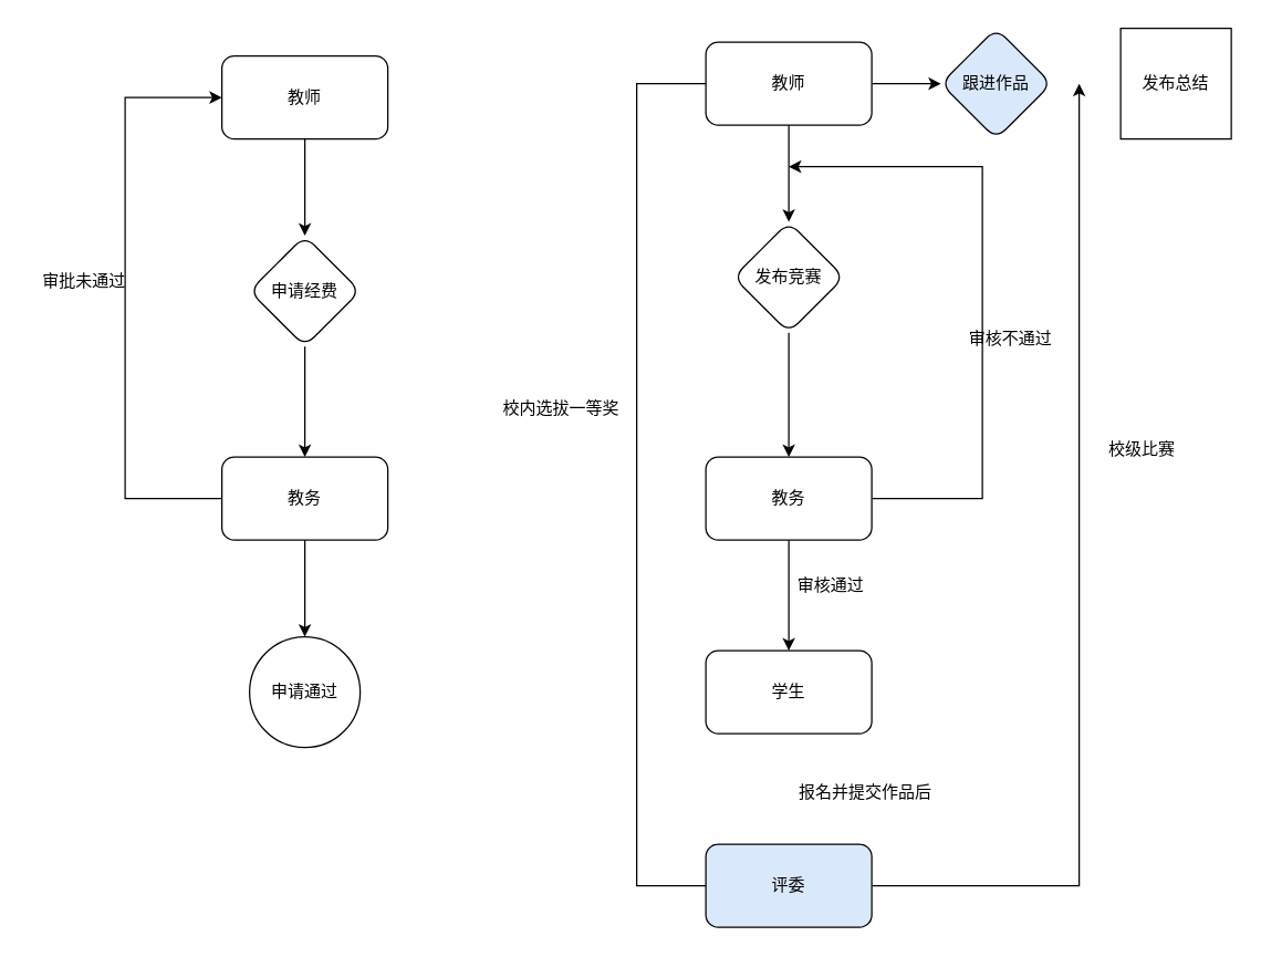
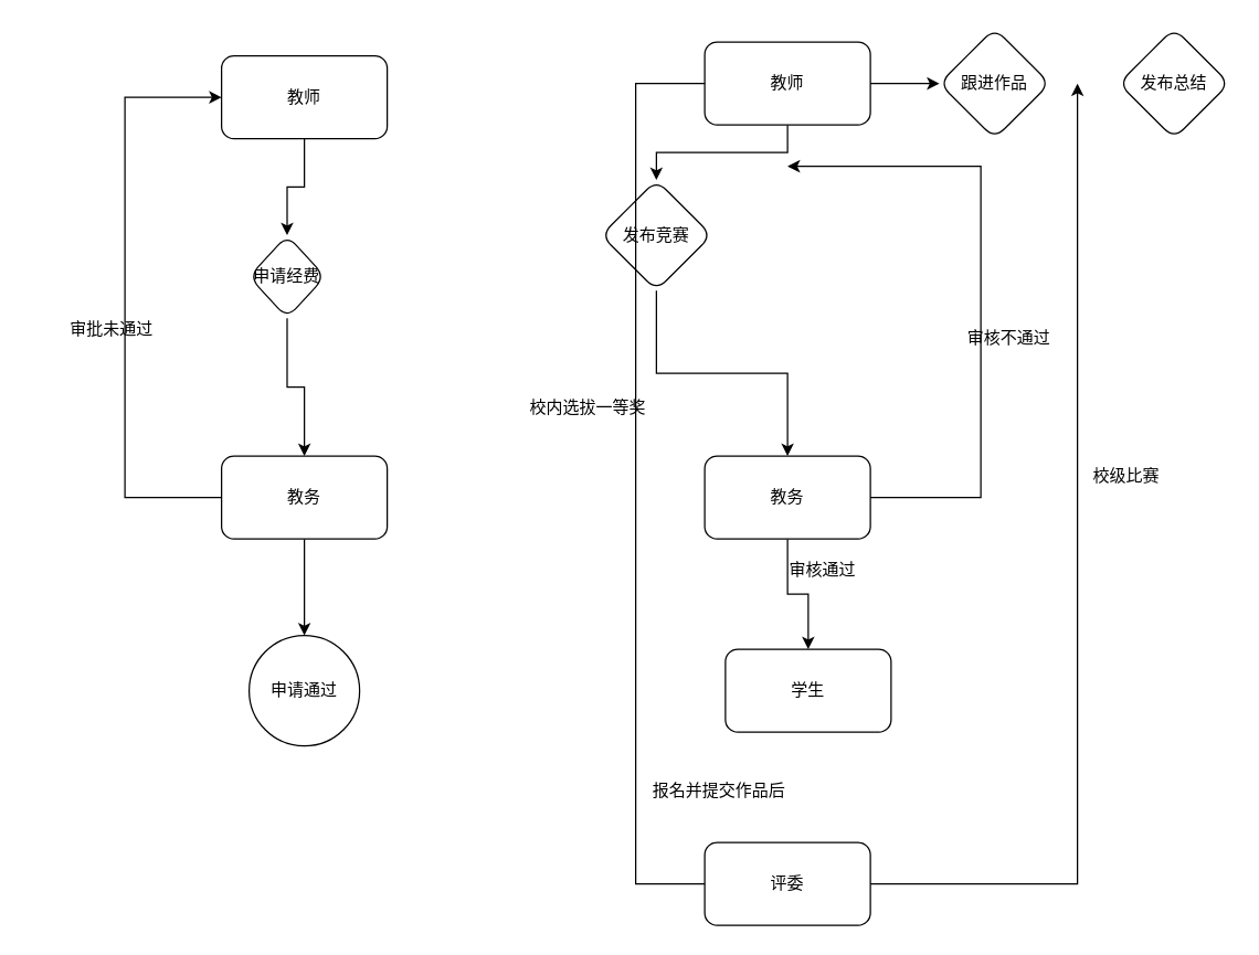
  <mxCell id="0" />
  <mxCell id="1" parent="0" />
  <mxCell id="2" value="" style="edgeStyle=orthogonalEdgeStyle;rounded=0;orthogonalLoop=1;jettySize=auto;html=1;" edge="1" parent="1" source="3" target="5"><mxGeometry relative="1" as="geometry" /></mxCell>
  <mxCell id="3" value="教师" style="rounded=1;whiteSpace=wrap;html=1;" vertex="1" parent="1"><mxGeometry x="510" y="30" width="120" height="60" as="geometry" /></mxCell>
  <mxCell id="4" value="" style="edgeStyle=orthogonalEdgeStyle;rounded=0;orthogonalLoop=1;jettySize=auto;html=1;" edge="1" parent="1" source="5" target="7"><mxGeometry relative="1" as="geometry" /></mxCell>
- <mxCell id="5" value="发布竞赛" style="rhombus;whiteSpace=wrap;html=1;rounded=1;" vertex="1" parent="1"><mxGeometry x="530" y="160" width="80" height="80" as="geometry" /></mxCell>
+ <mxCell id="5" value="发布竞赛" style="rhombus;whiteSpace=wrap;html=1;rounded=1;" vertex="1" parent="1"><mxGeometry x="435" y="130" width="80" height="80" as="geometry" /></mxCell>
  <mxCell id="6" value="" style="edgeStyle=orthogonalEdgeStyle;rounded=0;orthogonalLoop=1;jettySize=auto;html=1;" edge="1" parent="1" source="7" target="8"><mxGeometry relative="1" as="geometry" /></mxCell>
  <mxCell id="7" value="教务" style="rounded=1;whiteSpace=wrap;html=1;" vertex="1" parent="1"><mxGeometry x="510" y="330" width="120" height="60" as="geometry" /></mxCell>
- <mxCell id="8" value="学生" style="rounded=1;whiteSpace=wrap;html=1;" vertex="1" parent="1"><mxGeometry x="510" y="470" width="120" height="60" as="geometry" /></mxCell>
- <mxCell id="9" value="评委" style="rounded=1;whiteSpace=wrap;html=1;fillColor=#dae8fc;" vertex="1" parent="1"><mxGeometry x="510" y="610" width="120" height="60" as="geometry" /></mxCell>
- <mxCell id="10" value="审核通过" style="text;html=1;align=center;verticalAlign=middle;resizable=0;points=[];autosize=1;strokeColor=none;fillColor=none;" vertex="1" parent="1"><mxGeometry x="565" y="408" width="70" height="30" as="geometry" /></mxCell>
- <mxCell id="11" value="报名并提交作品后" style="text;html=1;align=center;verticalAlign=middle;resizable=0;points=[];autosize=1;strokeColor=none;fillColor=none;" vertex="1" parent="1"><mxGeometry x="565" y="558" width="120" height="30" as="geometry" /></mxCell>
+ <mxCell id="8" value="学生" style="rounded=1;whiteSpace=wrap;html=1;" vertex="1" parent="1"><mxGeometry x="525" y="470" width="120" height="60" as="geometry" /></mxCell>
+ <mxCell id="9" value="评委" style="rounded=1;whiteSpace=wrap;html=1;" vertex="1" parent="1"><mxGeometry x="510" y="610" width="120" height="60" as="geometry" /></mxCell>
+ <mxCell id="10" value="审核通过" style="text;html=1;align=center;verticalAlign=middle;resizable=0;points=[];autosize=1;strokeColor=none;fillColor=none;" vertex="1" parent="1"><mxGeometry x="560" y="398" width="70" height="30" as="geometry" /></mxCell>
+ <mxCell id="11" value="报名并提交作品后" style="text;html=1;align=center;verticalAlign=middle;resizable=0;points=[];autosize=1;strokeColor=none;fillColor=none;" vertex="1" parent="1"><mxGeometry x="460" y="558" width="120" height="30" as="geometry" /></mxCell>
  <mxCell id="12" value="" style="endArrow=classic;html=1;rounded=0;" edge="1" parent="1"><mxGeometry width="50" height="50" relative="1" as="geometry"><mxPoint x="630" y="360" as="sourcePoint" /><mxPoint x="570" y="120" as="targetPoint" /><Array as="points"><mxPoint x="710" y="360" /><mxPoint x="710" y="120" /></Array></mxGeometry></mxCell>
  <mxCell id="13" value="审核不通过" style="text;html=1;align=center;verticalAlign=middle;resizable=0;points=[];autosize=1;strokeColor=none;fillColor=none;" vertex="1" parent="1"><mxGeometry x="690" y="230" width="80" height="30" as="geometry" /></mxCell>
- <mxCell id="14" value="校内选拔一等奖" style="text;html=1;align=center;verticalAlign=middle;resizable=0;points=[];autosize=1;strokeColor=none;fillColor=none;" vertex="1" parent="1"><mxGeometry x="350" y="280" width="110" height="30" as="geometry" /></mxCell>
+ <mxCell id="14" value="校内选拔一等奖" style="text;html=1;align=center;verticalAlign=middle;resizable=0;points=[];autosize=1;strokeColor=none;fillColor=none;" vertex="1" parent="1"><mxGeometry x="370" y="280" width="110" height="30" as="geometry" /></mxCell>
  <mxCell id="15" value="" style="endArrow=none;html=1;rounded=0;exitX=0;exitY=0.5;exitDx=0;exitDy=0;" edge="1" parent="1" source="9"><mxGeometry width="50" height="50" relative="1" as="geometry"><mxPoint x="470" y="470" as="sourcePoint" /><mxPoint x="510" y="60" as="targetPoint" /><Array as="points"><mxPoint x="460" y="640" /><mxPoint x="460" y="60" /></Array></mxGeometry></mxCell>
  <mxCell id="16" value="" style="endArrow=classic;html=1;rounded=0;" edge="1" parent="1"><mxGeometry width="50" height="50" relative="1" as="geometry"><mxPoint x="630" y="60" as="sourcePoint" /><mxPoint x="680" y="60" as="targetPoint" /></mxGeometry></mxCell>
- <mxCell id="17" value="发布总结" style="whiteSpace=wrap;html=1;rounded=0;" vertex="1" parent="1"><mxGeometry x="810" y="20" width="80" height="80" as="geometry" /></mxCell>
+ <mxCell id="17" value="发布总结" style="rhombus;whiteSpace=wrap;html=1;rounded=1;" vertex="1" parent="1"><mxGeometry x="810" y="20" width="80" height="80" as="geometry" /></mxCell>
  <mxCell id="18" value="" style="endArrow=classic;html=1;rounded=0;" edge="1" parent="1"><mxGeometry width="50" height="50" relative="1" as="geometry"><mxPoint x="630" y="640" as="sourcePoint" /><mxPoint x="780" y="60" as="targetPoint" /><Array as="points"><mxPoint x="780" y="640" /></Array></mxGeometry></mxCell>
- <mxCell id="19" value="跟进作品" style="rhombus;whiteSpace=wrap;html=1;rounded=1;fillColor=#dae8fc;" vertex="1" parent="1"><mxGeometry x="680" y="20" width="80" height="80" as="geometry" /></mxCell>
- <mxCell id="20" value="校级比赛" style="text;html=1;align=center;verticalAlign=middle;resizable=0;points=[];autosize=1;strokeColor=none;fillColor=none;" vertex="1" parent="1"><mxGeometry x="790" y="310" width="70" height="30" as="geometry" /></mxCell>
+ <mxCell id="19" value="跟进作品" style="rhombus;whiteSpace=wrap;html=1;rounded=1;" vertex="1" parent="1"><mxGeometry x="680" y="20" width="80" height="80" as="geometry" /></mxCell>
+ <mxCell id="20" value="校级比赛" style="text;html=1;align=center;verticalAlign=middle;resizable=0;points=[];autosize=1;strokeColor=none;fillColor=none;" vertex="1" parent="1"><mxGeometry x="780" y="330" width="70" height="30" as="geometry" /></mxCell>
  <mxCell id="21" value="" style="edgeStyle=orthogonalEdgeStyle;rounded=0;orthogonalLoop=1;jettySize=auto;html=1;" edge="1" parent="1" source="26" target="24"><mxGeometry relative="1" as="geometry" /></mxCell>
  <mxCell id="22" value="教师" style="rounded=1;whiteSpace=wrap;html=1;" vertex="1" parent="1"><mxGeometry x="160" y="40" width="120" height="60" as="geometry" /></mxCell>
  <mxCell id="23" value="" style="edgeStyle=orthogonalEdgeStyle;rounded=0;orthogonalLoop=1;jettySize=auto;html=1;" edge="1" parent="1" source="24" target="27"><mxGeometry relative="1" as="geometry" /></mxCell>
  <mxCell id="24" value="教务" style="whiteSpace=wrap;html=1;rounded=1;" vertex="1" parent="1"><mxGeometry x="160" y="330" width="120" height="60" as="geometry" /></mxCell>
  <mxCell id="25" value="" style="edgeStyle=orthogonalEdgeStyle;rounded=0;orthogonalLoop=1;jettySize=auto;html=1;" edge="1" parent="1" source="22" target="26"><mxGeometry relative="1" as="geometry"><mxPoint y="100" as="sourcePoint" x="220" /><mxPoint y="348" as="targetPoint" x="220" /></mxGeometry></mxCell>
- <mxCell id="26" value="申请经费" style="rhombus;whiteSpace=wrap;html=1;rounded=1;" vertex="1" parent="1"><mxGeometry x="180" y="170" width="80" height="80" as="geometry" /></mxCell>
+ <mxCell id="26" value="申请经费" style="rhombus;whiteSpace=wrap;html=1;rounded=1;" vertex="1" parent="1"><mxGeometry x="180" y="170" width="55" height="60" as="geometry" /></mxCell>
  <mxCell id="27" value="申请通过" style="ellipse;whiteSpace=wrap;html=1;" vertex="1" parent="1"><mxGeometry x="180" y="460" width="80" height="80" as="geometry" /></mxCell>
  <mxCell id="28" value="" style="endArrow=classic;html=1;rounded=0;entryX=0;entryY=0.5;entryDx=0;entryDy=0;" edge="1" parent="1" target="22"><mxGeometry width="50" height="50" relative="1" as="geometry"><mxPoint x="160" y="360" as="sourcePoint" /><mxPoint x="210" y="310" as="targetPoint" /><Array as="points"><mxPoint x="90" y="360" /><mxPoint x="90" y="70" /></Array></mxGeometry></mxCell>
- <mxCell id="29" value="审批未通过" style="text;html=1;align=center;verticalAlign=middle;resizable=0;points=[];autosize=1;strokeColor=none;fillColor=none;" vertex="1" parent="1"><mxGeometry x="20" y="188" width="80" height="30" as="geometry" /></mxCell>
+ <mxCell id="29" value="审批未通过" style="text;html=1;align=center;verticalAlign=middle;resizable=0;points=[];autosize=1;strokeColor=none;fillColor=none;" vertex="1" parent="1"><mxGeometry x="40" y="223" width="80" height="30" as="geometry" /></mxCell>
